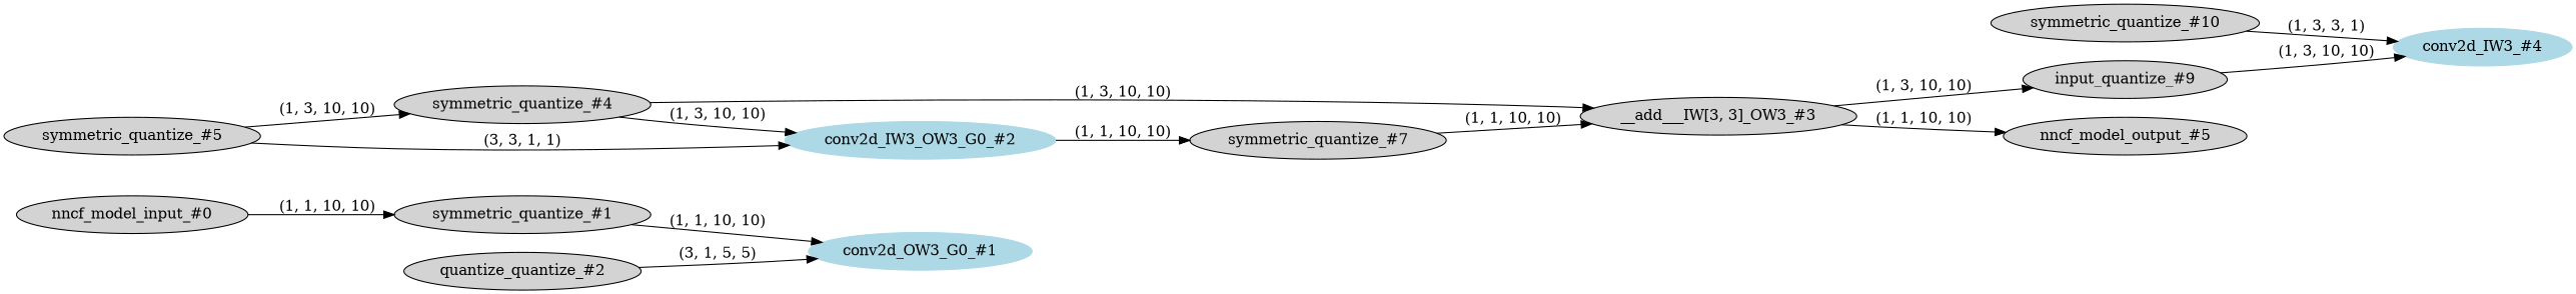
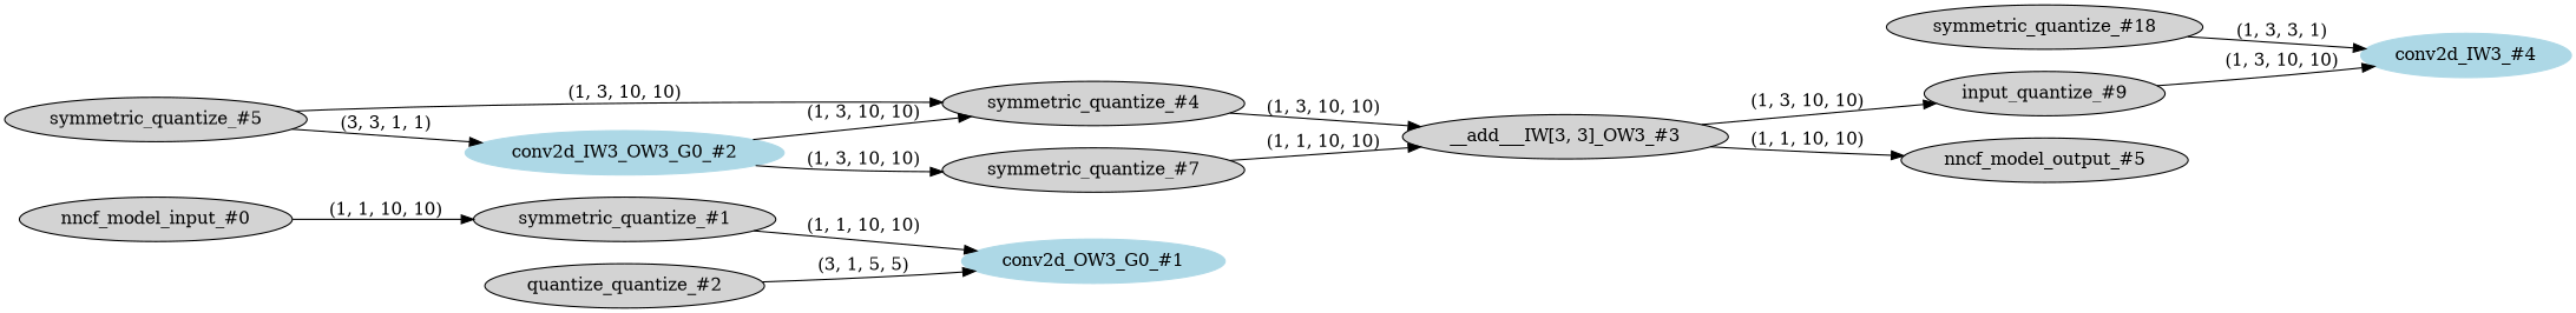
  strict digraph {
    rankdir=LR
    node [style=filled type=symmetric_quantize]
    edge [style=solid]
    n1 [label="nncf_model_input_#0" type=nncf_model_input]
    n2 [label="symmetric_quantize_#1"]
    n3 [color=lightblue label="conv2d_OW3_G0_#1" type=conv2d]
    n4 [label="quantize_quantize_#2"]
    n5 [label="symmetric_quantize_#4"]
    n6 [color=lightblue label="conv2d_IW3_OW3_G0_#2" type=conv2d]
    n7 [label="__add___IW[3, 3]_OW3_#3" type=__add__]
    n8 [label="symmetric_quantize_#7"]
    n9 [label="input_quantize_#9"]
    n10 [label="nncf_model_output_#5" type=nncf_model_output]
    n11 [label="symmetric_quantize_#5"]
    n12 [color=lightblue label="conv2d_IW3_#4" type=conv2d]
-   n13 [label="symmetric_quantize_#10"]
+   n13 [label="symmetric_quantize_#18"]
    n1 -> n2 [label="(1, 1, 10, 10)"]
    n2 -> n3 [label="(1, 1, 10, 10)"]
    n4 -> n3 [label="(3, 1, 5, 5)"]
-   n5 -> n6 [label="(1, 3, 10, 10)"]
+   n6 -> n5 [label="(1, 3, 10, 10)"]
    n5 -> n7 [label="(1, 3, 10, 10)"]
-   n6 -> n8 [label="(1, 1, 10, 10)"]
+   n6 -> n8 [label="(1, 3, 10, 10)"]
    n7 -> n9 [label="(1, 3, 10, 10)"]
    n7 -> n10 [label="(1, 1, 10, 10)"]
    n8 -> n7 [label="(1, 1, 10, 10)"]
    n9 -> n12 [label="(1, 3, 10, 10)"]
    n11 -> n5 [label="(1, 3, 10, 10)"]
    n11 -> n6 [label="(3, 3, 1, 1)"]
    n13 -> n12 [label="(1, 3, 3, 1)"]
  }
